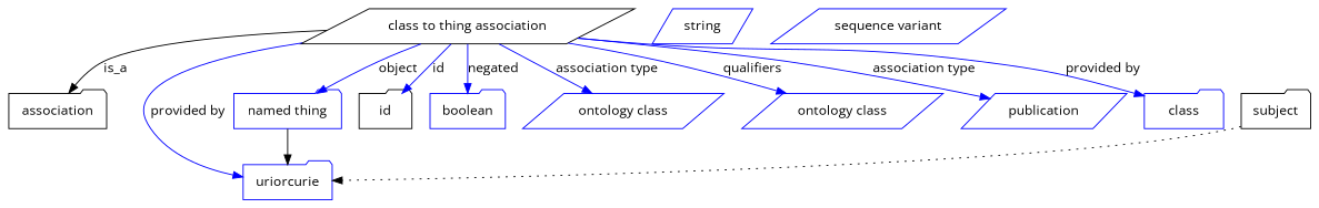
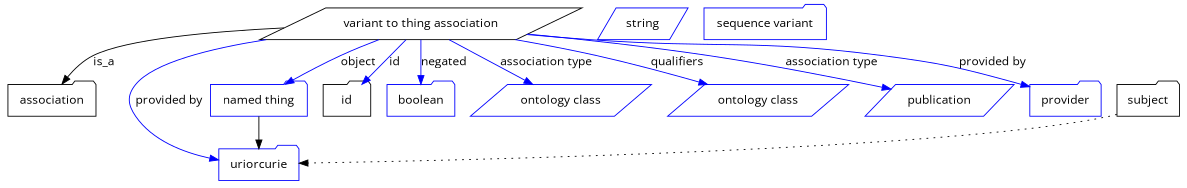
  digraph {
    fontname="Open Sans"
    node [fontname="Open Sans" shape=folder color=blue]
    edge [fontname="Open Sans" color=blue style=solid]
-   n1 [height=0.5 label="class to thing association" shape=parallelogram width=2.9608 color=""]
+   n1 [height=0.5 label="variant to thing association" shape=parallelogram width=2.9608 color=""]
    association [height=0.5 width=1.3902 color=""]
    n3 [height=0.5 label=uriorcurie width=1.2638]
    n4 [height=0.5 label="named thing" width=1.5346]
    id [height=0.5 width=0.75 color=""]
    n6 [height=0.5 label=boolean width=1.0652]
    n7 [height=0.5 label="ontology class" shape=parallelogram width=1.7151]
    n8 [height=0.5 label="ontology class" shape=parallelogram width=1.7151]
    n9 [height=0.5 label=publication shape=parallelogram width=1.3902]
-   n10 [height=0.5 label=class width=1.1193]
+   n10 [height=0.5 label=provider width=1.1193]
    subject [height=0.5 width=0.99297 color=""]
    n12 [height=0.5 label=string shape=parallelogram width=0.84854]
-   n13 [height=0.5 label="sequence variant" shape=parallelogram width=1.9318]
+   n13 [height=0.5 label="sequence variant" width=1.9318]
    n1 -> association [label=is_a color="" style=""]
    n1 -> n3 [label="provided by"]
    n1 -> n4 [label=object]
    n1 -> id [label=id]
    n1 -> n6 [label=negated]
    n1 -> n7 [label="association type"]
    n1 -> n8 [label=qualifiers]
    n1 -> n9 [label="association type"]
    n1 -> n10 [label="provided by"]
    n4 -> n3 [color=""]
    subject -> n3 [style=dotted color=""]
  }
